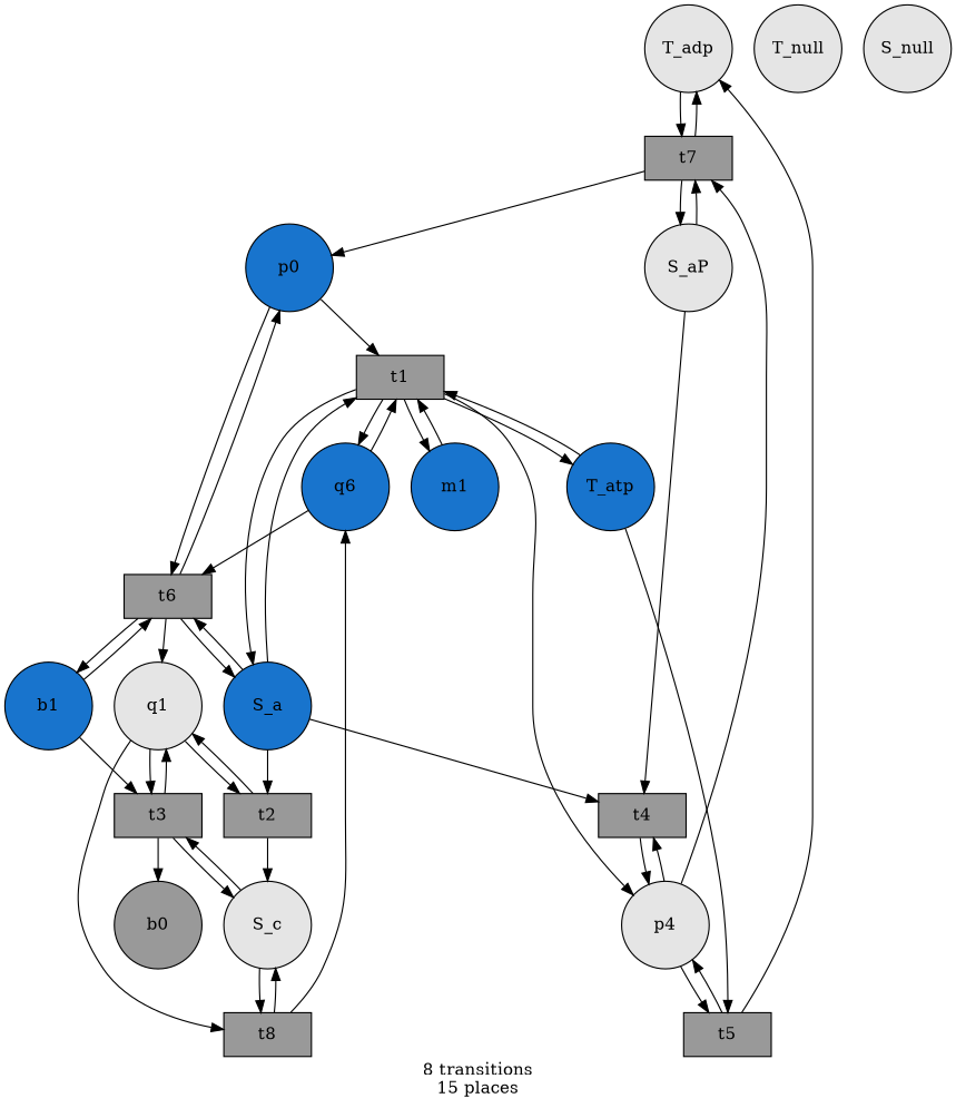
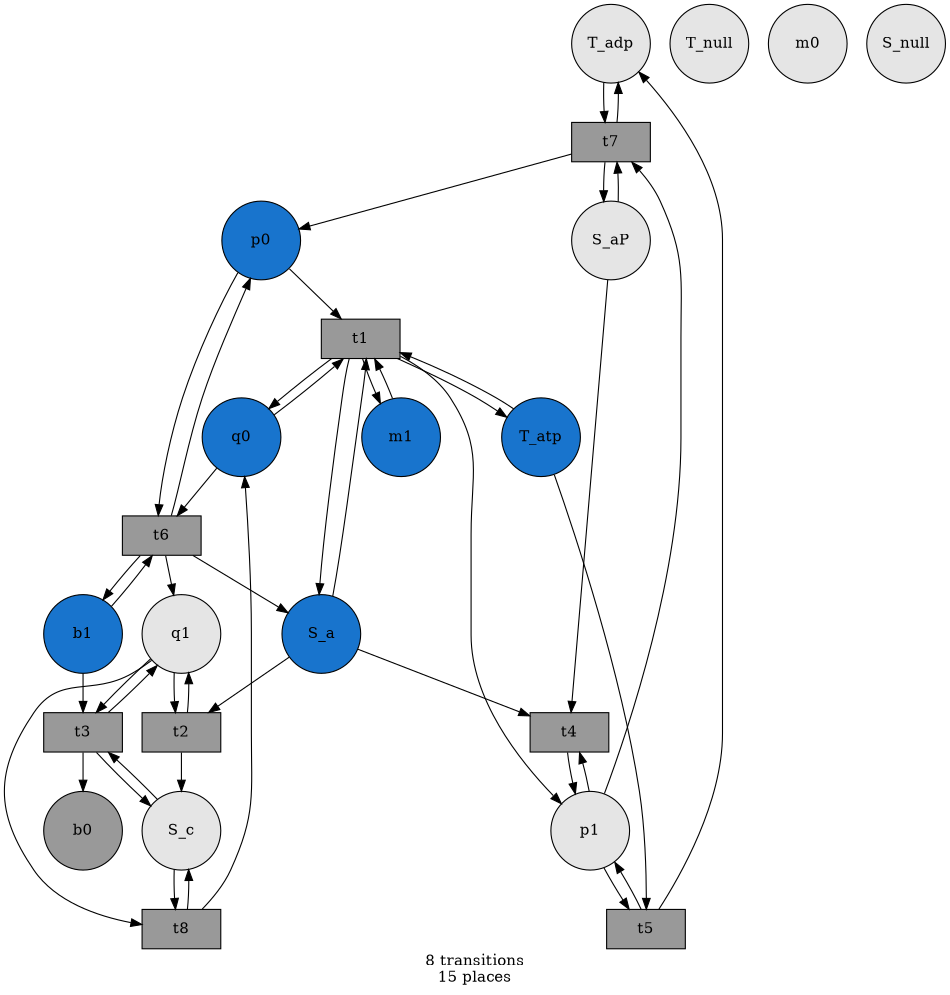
  digraph {
    label="8 transitions\n15 places"
    node [fillcolor=grey60 fixedsize=true shape=circle style=filled]
    n1 [fillcolor=gray90 label=T_adp width=1]
    t7 [shape=box width=1]
    n3 [fillcolor=dodgerblue3 label=p0 width=1]
    n4 [fillcolor=gray90 label=S_aP width=1]
    n5 [fillcolor=dodgerblue3 label=T_atp width=1]
    t5 [shape=box width=1]
    t1 [shape=box width=1]
-   n8 [fillcolor=gray90 label=p4 width=1]
-   n9 [fillcolor=dodgerblue3 label=q6 width=1]
+   n8 [fillcolor=gray90 label=p1 width=1]
+   n9 [fillcolor=dodgerblue3 label=q0 width=1]
    n10 [fillcolor=dodgerblue3 label=m1 width=1]
    n11 [fillcolor=dodgerblue3 label=S_a width=1]
    n12 [fillcolor=gray90 label=T_null width=1]
    n13 [fillcolor=dodgerblue3 label=b1 width=1]
    t6 [shape=box width=1]
    t3 [shape=box width=1]
    n16 [fillcolor=gray90 label=q1 width=1]
    n17 [label=b0 width=1]
    n18 [fillcolor=gray90 label=S_c width=1]
    t4 [shape=box width=1]
    t8 [shape=box width=1]
    t2 [shape=box width=1]
+   n22 [fillcolor=gray90 label=m0 width=1]
    n23 [fillcolor=gray90 label=S_null width=1]
    n1 -> t7
    t7 -> n1
    t7 -> n3
    t7 -> n4
    n3 -> t1
    n3 -> t6
    n4 -> t7
    n4 -> t4
    n5 -> t5
    n5 -> t1
    t5 -> n1
    t5 -> n8
    t1 -> n5
    t1 -> n8
    t1 -> n9
    t1 -> n10
    t1 -> n11
    n8 -> t7
    n8 -> t5
    n8 -> t4
    n9 -> t1
    n9 -> t6
    n10 -> t1
    n11 -> t1
-   n11 -> t6
    n11 -> t4
    n11 -> t2
    n13 -> t6
    n13 -> t3
    t6 -> n3
    t6 -> n11
    t6 -> n13
    t6 -> n16
    t3 -> n16
    t3 -> n17
    t3 -> n18
    n16 -> t3
    n16 -> t8
    n16 -> t2
    n18 -> t3
    n18 -> t8
    t4 -> n8
    t8 -> n9
    t8 -> n18
    t2 -> n16
    t2 -> n18
  }
